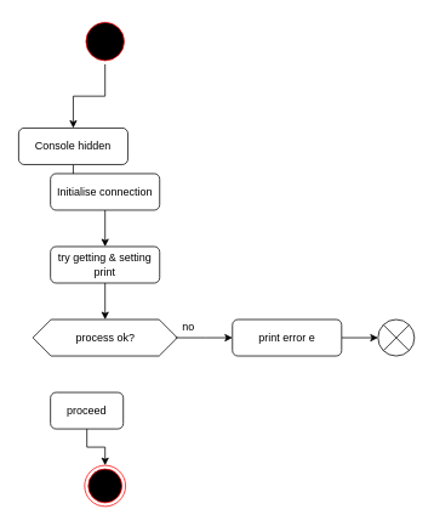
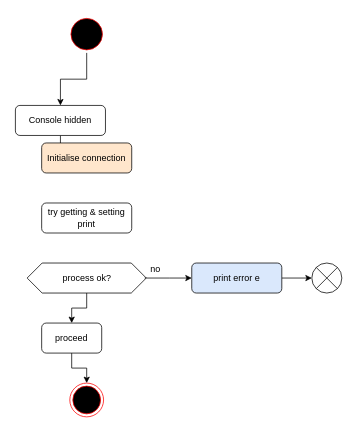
  <mxCell id="0" />
  <mxCell id="1" parent="0" />
  <mxCell id="2" value="" style="edgeStyle=orthogonalEdgeStyle;rounded=0;orthogonalLoop=1;jettySize=auto;html=1;" parent="1" source="3" target="5" edge="1"><mxGeometry relative="1" as="geometry" /></mxCell>
  <mxCell id="3" value="" style="ellipse;html=1;shape=startState;fillColor=#000000;strokeColor=#ff0000;" parent="1" vertex="1"><mxGeometry x="90" y="20" width="50" height="50" as="geometry" /></mxCell>
  <mxCell id="4" style="edgeStyle=orthogonalEdgeStyle;rounded=0;orthogonalLoop=1;jettySize=auto;html=1;entryX=0.5;entryY=0;entryDx=0;entryDy=0;" parent="1" source="5" edge="1"><mxGeometry relative="1" as="geometry"><mxPoint x="115" y="191" as="targetPoint" /></mxGeometry></mxCell>
  <mxCell id="5" value="Console hidden" style="rounded=1;whiteSpace=wrap;html=1;" parent="1" vertex="1"><mxGeometry x="20" y="140" width="120" height="40" as="geometry" /></mxCell>
  <mxCell id="6" value="" style="ellipse;html=1;shape=endState;fillColor=#000000;strokeColor=#ff0000;" parent="1" vertex="1"><mxGeometry x="92.5" y="510" width="45" height="45" as="geometry" /></mxCell>
- <mxCell id="7" style="edgeStyle=orthogonalEdgeStyle;rounded=0;orthogonalLoop=1;jettySize=auto;html=1;entryX=0.5;entryY=0;entryDx=0;entryDy=0;" parent="1" source="8" target="19" edge="1"><mxGeometry relative="1" as="geometry" /></mxCell>
- <mxCell id="8" value="Initialise connection" style="rounded=1;whiteSpace=wrap;html=1;" parent="1" vertex="1"><mxGeometry x="55" y="190" width="120" height="40" as="geometry" /></mxCell>
+ <mxCell id="8" value="Initialise connection" style="rounded=1;whiteSpace=wrap;html=1;fillColor=#ffe6cc;" parent="1" vertex="1"><mxGeometry x="55" y="190" width="120" height="40" as="geometry" /></mxCell>
+ <mxCell id="9" style="edgeStyle=orthogonalEdgeStyle;rounded=0;orthogonalLoop=1;jettySize=auto;html=1;entryX=0.5;entryY=0;entryDx=0;entryDy=0;" parent="1" source="10" target="12" edge="1"><mxGeometry relative="1" as="geometry" /></mxCell>
  <mxCell id="10" value="process ok?" style="shape=hexagon;perimeter=hexagonPerimeter2;whiteSpace=wrap;html=1;fixedSize=1;rounded=0;sketch=0;shadow=0;" parent="1" vertex="1"><mxGeometry x="35.63" y="350" width="158.75" height="40" as="geometry" /></mxCell>
  <mxCell id="11" style="edgeStyle=orthogonalEdgeStyle;rounded=0;orthogonalLoop=1;jettySize=auto;html=1;entryX=0.5;entryY=0;entryDx=0;entryDy=0;" parent="1" source="12" target="6" edge="1"><mxGeometry relative="1" as="geometry" /></mxCell>
  <mxCell id="12" value="proceed" style="rounded=1;whiteSpace=wrap;html=1;" parent="1" vertex="1"><mxGeometry x="55" y="430" width="80" height="40" as="geometry" /></mxCell>
  <mxCell id="13" style="edgeStyle=orthogonalEdgeStyle;rounded=0;orthogonalLoop=1;jettySize=auto;html=1;exitX=0.25;exitY=1;exitDx=0;exitDy=0;entryX=0;entryY=0.5;entryDx=0;entryDy=0;" parent="1" source="14" edge="1"><mxGeometry relative="1" as="geometry"><Array as="points"><mxPoint x="225" y="370" /><mxPoint x="225" y="370" /></Array><mxPoint x="255" y="370" as="targetPoint" /></mxGeometry></mxCell>
  <mxCell id="14" value="&lt;font style=&quot;font-size: 12px;&quot;&gt;no&lt;/font&gt;" style="text;html=1;strokeColor=none;fillColor=none;align=center;verticalAlign=middle;whiteSpace=wrap;rounded=0;fontSize=23;" parent="1" vertex="1"><mxGeometry x="177.24" y="340" width="60" height="30" as="geometry" /></mxCell>
  <mxCell id="15" style="edgeStyle=orthogonalEdgeStyle;rounded=0;orthogonalLoop=1;jettySize=auto;html=1;entryX=0;entryY=0.5;entryDx=0;entryDy=0;" parent="1" source="16" target="17" edge="1"><mxGeometry relative="1" as="geometry" /></mxCell>
- <mxCell id="16" value="print error e" style="rounded=1;whiteSpace=wrap;html=1;" parent="1" vertex="1"><mxGeometry x="255" y="350" width="120" height="40" as="geometry" /></mxCell>
+ <mxCell id="16" value="print error e" style="rounded=1;whiteSpace=wrap;html=1;fillColor=#dae8fc;" parent="1" vertex="1"><mxGeometry x="255" y="350" width="120" height="40" as="geometry" /></mxCell>
  <mxCell id="17" value="" style="shape=sumEllipse;perimeter=ellipsePerimeter;whiteSpace=wrap;html=1;backgroundOutline=1;" parent="1" vertex="1"><mxGeometry x="415" y="350" width="40" height="40" as="geometry" /></mxCell>
- <mxCell id="18" style="edgeStyle=orthogonalEdgeStyle;rounded=0;orthogonalLoop=1;jettySize=auto;html=1;entryX=0.5;entryY=0;entryDx=0;entryDy=0;" parent="1" source="19" target="10" edge="1"><mxGeometry relative="1" as="geometry" /></mxCell>
  <mxCell id="19" value="try getting &amp;amp; setting print" style="rounded=1;whiteSpace=wrap;html=1;" parent="1" vertex="1"><mxGeometry x="55" y="270" width="120" height="40" as="geometry" /></mxCell>
